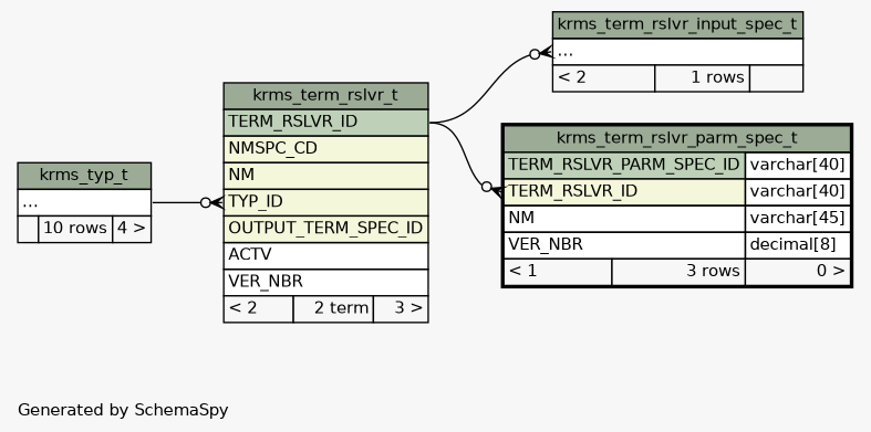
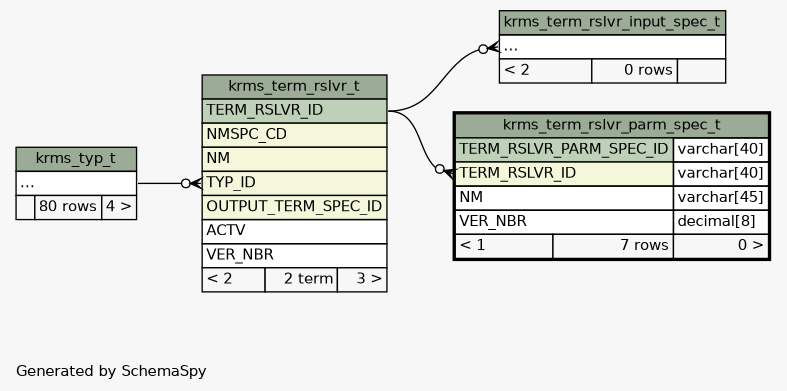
  digraph {
    bgcolor="#f7f7f7"
    fontname=Helvetica
    fontsize=11
    label="\nGenerated by SchemaSpy"
    labeljust=l
    nodesep=0.18
    rankdir=RL
    ranksep=0.46
    node [fontname=Helvetica fontsize=11 shape=plaintext]
    edge [arrowhead=none arrowsize=0.8 arrowtail=crowodot dir=back headport="TERM_RSLVR_ID:e"]
    n1 [label=<     <TABLE BORDER="0" CELLBORDER="1" CELLSPACING="0" BGCOLOR="#ffffff">       <TR><TD COLSPAN="3" BGCOLOR="#9bab96" ALIGN="CENTER">krms_term_rslvr_t</TD></TR>       <TR><TD PORT="TERM_RSLVR_ID" COLSPAN="3" BGCOLOR="#bed1b8" ALIGN="LEFT">TERM_RSLVR_ID</TD></TR>       <TR><TD PORT="NMSPC_CD" COLSPAN="3" BGCOLOR="#f4f7da" ALIGN="LEFT">NMSPC_CD</TD></TR>       <TR><TD PORT="NM" COLSPAN="3" BGCOLOR="#f4f7da" ALIGN="LEFT">NM</TD></TR>       <TR><TD PORT="TYP_ID" COLSPAN="3" BGCOLOR="#f4f7da" ALIGN="LEFT">TYP_ID</TD></TR>       <TR><TD PORT="OUTPUT_TERM_SPEC_ID" COLSPAN="3" BGCOLOR="#f4f7da" ALIGN="LEFT">OUTPUT_TERM_SPEC_ID</TD></TR>       <TR><TD PORT="ACTV" COLSPAN="3" ALIGN="LEFT">ACTV</TD></TR>       <TR><TD PORT="VER_NBR" COLSPAN="3" ALIGN="LEFT">VER_NBR</TD></TR>       <TR><TD ALIGN="LEFT" BGCOLOR="#f7f7f7">&lt; 2</TD><TD ALIGN="RIGHT" BGCOLOR="#f7f7f7">2 term</TD><TD ALIGN="RIGHT" BGCOLOR="#f7f7f7">3 &gt;</TD></TR>     </TABLE>>]
-   n2 [label=<     <TABLE BORDER="0" CELLBORDER="1" CELLSPACING="0" BGCOLOR="#ffffff">       <TR><TD COLSPAN="3" BGCOLOR="#9bab96" ALIGN="CENTER">krms_typ_t</TD></TR>       <TR><TD PORT="elipses" COLSPAN="3" ALIGN="LEFT">...</TD></TR>       <TR><TD ALIGN="LEFT" BGCOLOR="#f7f7f7">  </TD><TD ALIGN="RIGHT" BGCOLOR="#f7f7f7">10 rows</TD><TD ALIGN="RIGHT" BGCOLOR="#f7f7f7">4 &gt;</TD></TR>     </TABLE>>]
-   n3 [label=<     <TABLE BORDER="0" CELLBORDER="1" CELLSPACING="0" BGCOLOR="#ffffff">       <TR><TD COLSPAN="3" BGCOLOR="#9bab96" ALIGN="CENTER">krms_term_rslvr_input_spec_t</TD></TR>       <TR><TD PORT="elipses" COLSPAN="3" ALIGN="LEFT">...</TD></TR>       <TR><TD ALIGN="LEFT" BGCOLOR="#f7f7f7">&lt; 2</TD><TD ALIGN="RIGHT" BGCOLOR="#f7f7f7">1 rows</TD><TD ALIGN="RIGHT" BGCOLOR="#f7f7f7">  </TD></TR>     </TABLE>>]
-   n4 [label=<     <TABLE BORDER="2" CELLBORDER="1" CELLSPACING="0" BGCOLOR="#ffffff">       <TR><TD COLSPAN="3" BGCOLOR="#9bab96" ALIGN="CENTER">krms_term_rslvr_parm_spec_t</TD></TR>       <TR><TD PORT="TERM_RSLVR_PARM_SPEC_ID" COLSPAN="2" BGCOLOR="#bed1b8" ALIGN="LEFT">TERM_RSLVR_PARM_SPEC_ID</TD><TD PORT="TERM_RSLVR_PARM_SPEC_ID.type" ALIGN="LEFT">varchar[40]</TD></TR>       <TR><TD PORT="TERM_RSLVR_ID" COLSPAN="2" BGCOLOR="#f4f7da" ALIGN="LEFT">TERM_RSLVR_ID</TD><TD PORT="TERM_RSLVR_ID.type" ALIGN="LEFT">varchar[40]</TD></TR>       <TR><TD PORT="NM" COLSPAN="2" ALIGN="LEFT">NM</TD><TD PORT="NM.type" ALIGN="LEFT">varchar[45]</TD></TR>       <TR><TD PORT="VER_NBR" COLSPAN="2" ALIGN="LEFT">VER_NBR</TD><TD PORT="VER_NBR.type" ALIGN="LEFT">decimal[8]</TD></TR>       <TR><TD ALIGN="LEFT" BGCOLOR="#f7f7f7">&lt; 1</TD><TD ALIGN="RIGHT" BGCOLOR="#f7f7f7">3 rows</TD><TD ALIGN="RIGHT" BGCOLOR="#f7f7f7">0 &gt;</TD></TR>     </TABLE>>]
+   n2 [label=<     <TABLE BORDER="0" CELLBORDER="1" CELLSPACING="0" BGCOLOR="#ffffff">       <TR><TD COLSPAN="3" BGCOLOR="#9bab96" ALIGN="CENTER">krms_typ_t</TD></TR>       <TR><TD PORT="elipses" COLSPAN="3" ALIGN="LEFT">...</TD></TR>       <TR><TD ALIGN="LEFT" BGCOLOR="#f7f7f7">  </TD><TD ALIGN="RIGHT" BGCOLOR="#f7f7f7">80 rows</TD><TD ALIGN="RIGHT" BGCOLOR="#f7f7f7">4 &gt;</TD></TR>     </TABLE>>]
+   n3 [label=<     <TABLE BORDER="0" CELLBORDER="1" CELLSPACING="0" BGCOLOR="#ffffff">       <TR><TD COLSPAN="3" BGCOLOR="#9bab96" ALIGN="CENTER">krms_term_rslvr_input_spec_t</TD></TR>       <TR><TD PORT="elipses" COLSPAN="3" ALIGN="LEFT">...</TD></TR>       <TR><TD ALIGN="LEFT" BGCOLOR="#f7f7f7">&lt; 2</TD><TD ALIGN="RIGHT" BGCOLOR="#f7f7f7">0 rows</TD><TD ALIGN="RIGHT" BGCOLOR="#f7f7f7">  </TD></TR>     </TABLE>>]
+   n4 [label=<     <TABLE BORDER="2" CELLBORDER="1" CELLSPACING="0" BGCOLOR="#ffffff">       <TR><TD COLSPAN="3" BGCOLOR="#9bab96" ALIGN="CENTER">krms_term_rslvr_parm_spec_t</TD></TR>       <TR><TD PORT="TERM_RSLVR_PARM_SPEC_ID" COLSPAN="2" BGCOLOR="#bed1b8" ALIGN="LEFT">TERM_RSLVR_PARM_SPEC_ID</TD><TD PORT="TERM_RSLVR_PARM_SPEC_ID.type" ALIGN="LEFT">varchar[40]</TD></TR>       <TR><TD PORT="TERM_RSLVR_ID" COLSPAN="2" BGCOLOR="#f4f7da" ALIGN="LEFT">TERM_RSLVR_ID</TD><TD PORT="TERM_RSLVR_ID.type" ALIGN="LEFT">varchar[40]</TD></TR>       <TR><TD PORT="NM" COLSPAN="2" ALIGN="LEFT">NM</TD><TD PORT="NM.type" ALIGN="LEFT">varchar[45]</TD></TR>       <TR><TD PORT="VER_NBR" COLSPAN="2" ALIGN="LEFT">VER_NBR</TD><TD PORT="VER_NBR.type" ALIGN="LEFT">decimal[8]</TD></TR>       <TR><TD ALIGN="LEFT" BGCOLOR="#f7f7f7">&lt; 1</TD><TD ALIGN="RIGHT" BGCOLOR="#f7f7f7">7 rows</TD><TD ALIGN="RIGHT" BGCOLOR="#f7f7f7">0 &gt;</TD></TR>     </TABLE>>]
    n1 -> n2 [headport="elipses:e" tailport="TYP_ID:w"]
    n3 -> n1 [tailport="elipses:w"]
    n4 -> n1 [tailport="TERM_RSLVR_ID:w"]
  }
